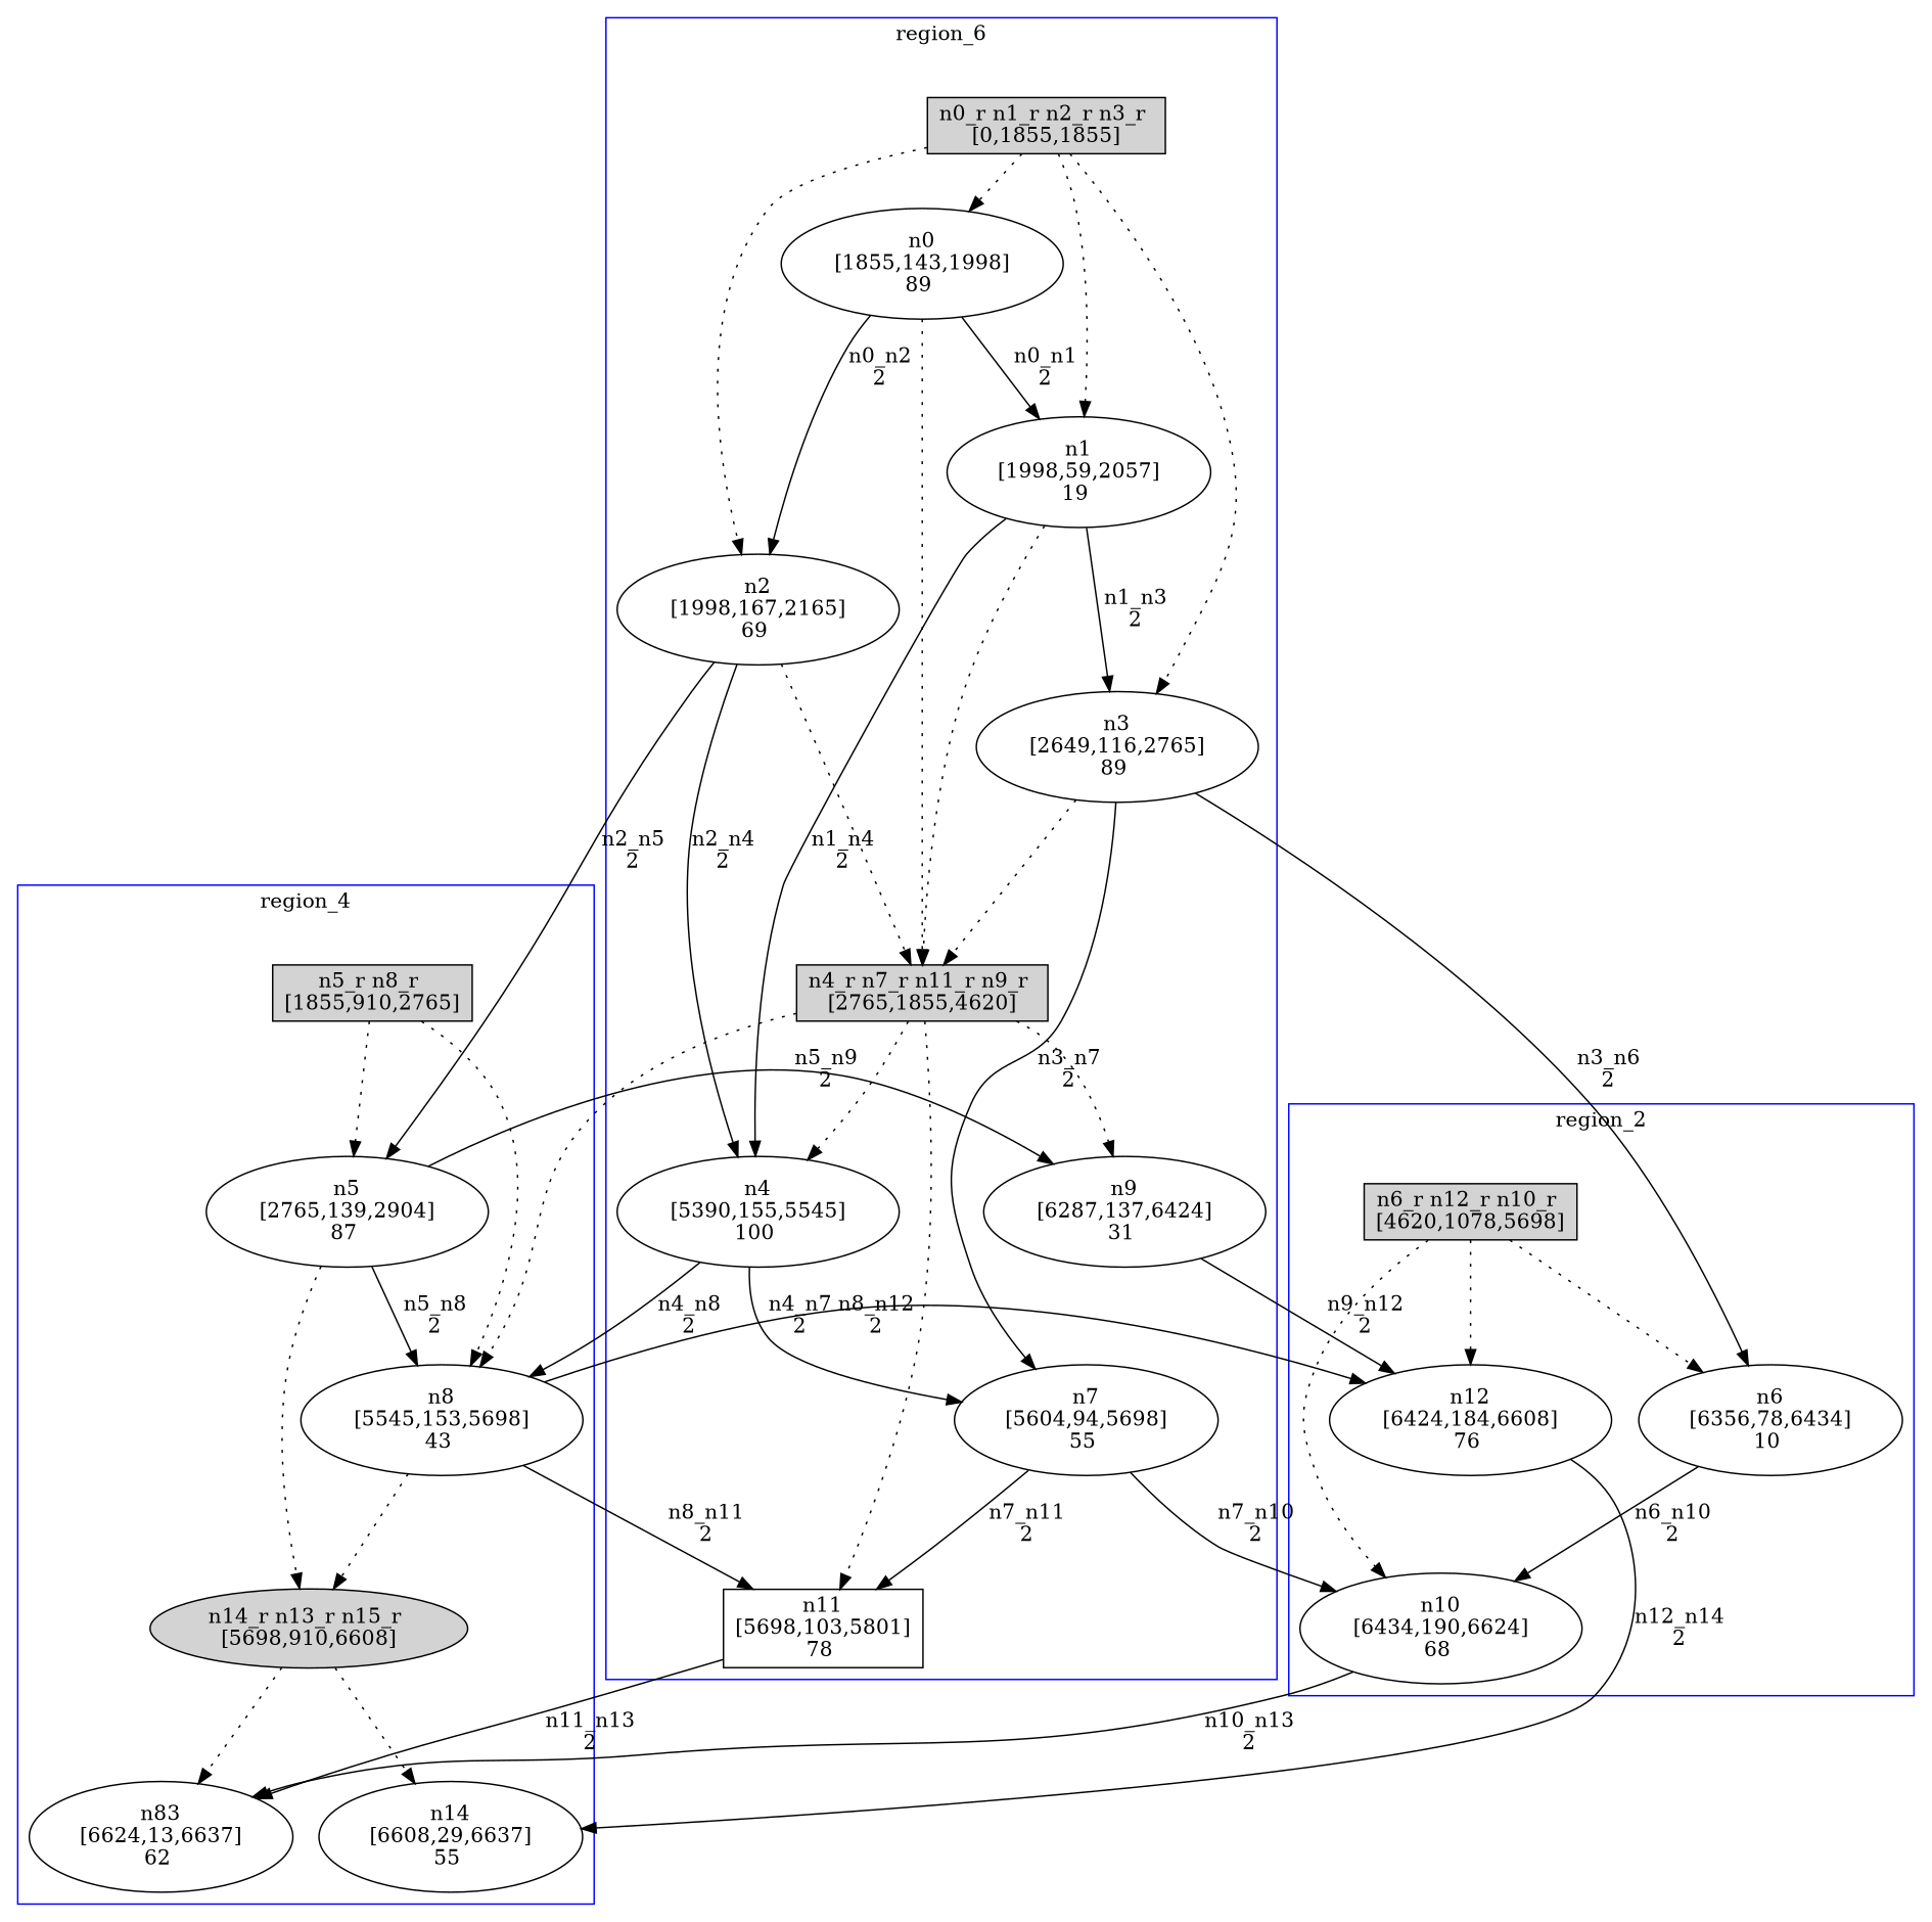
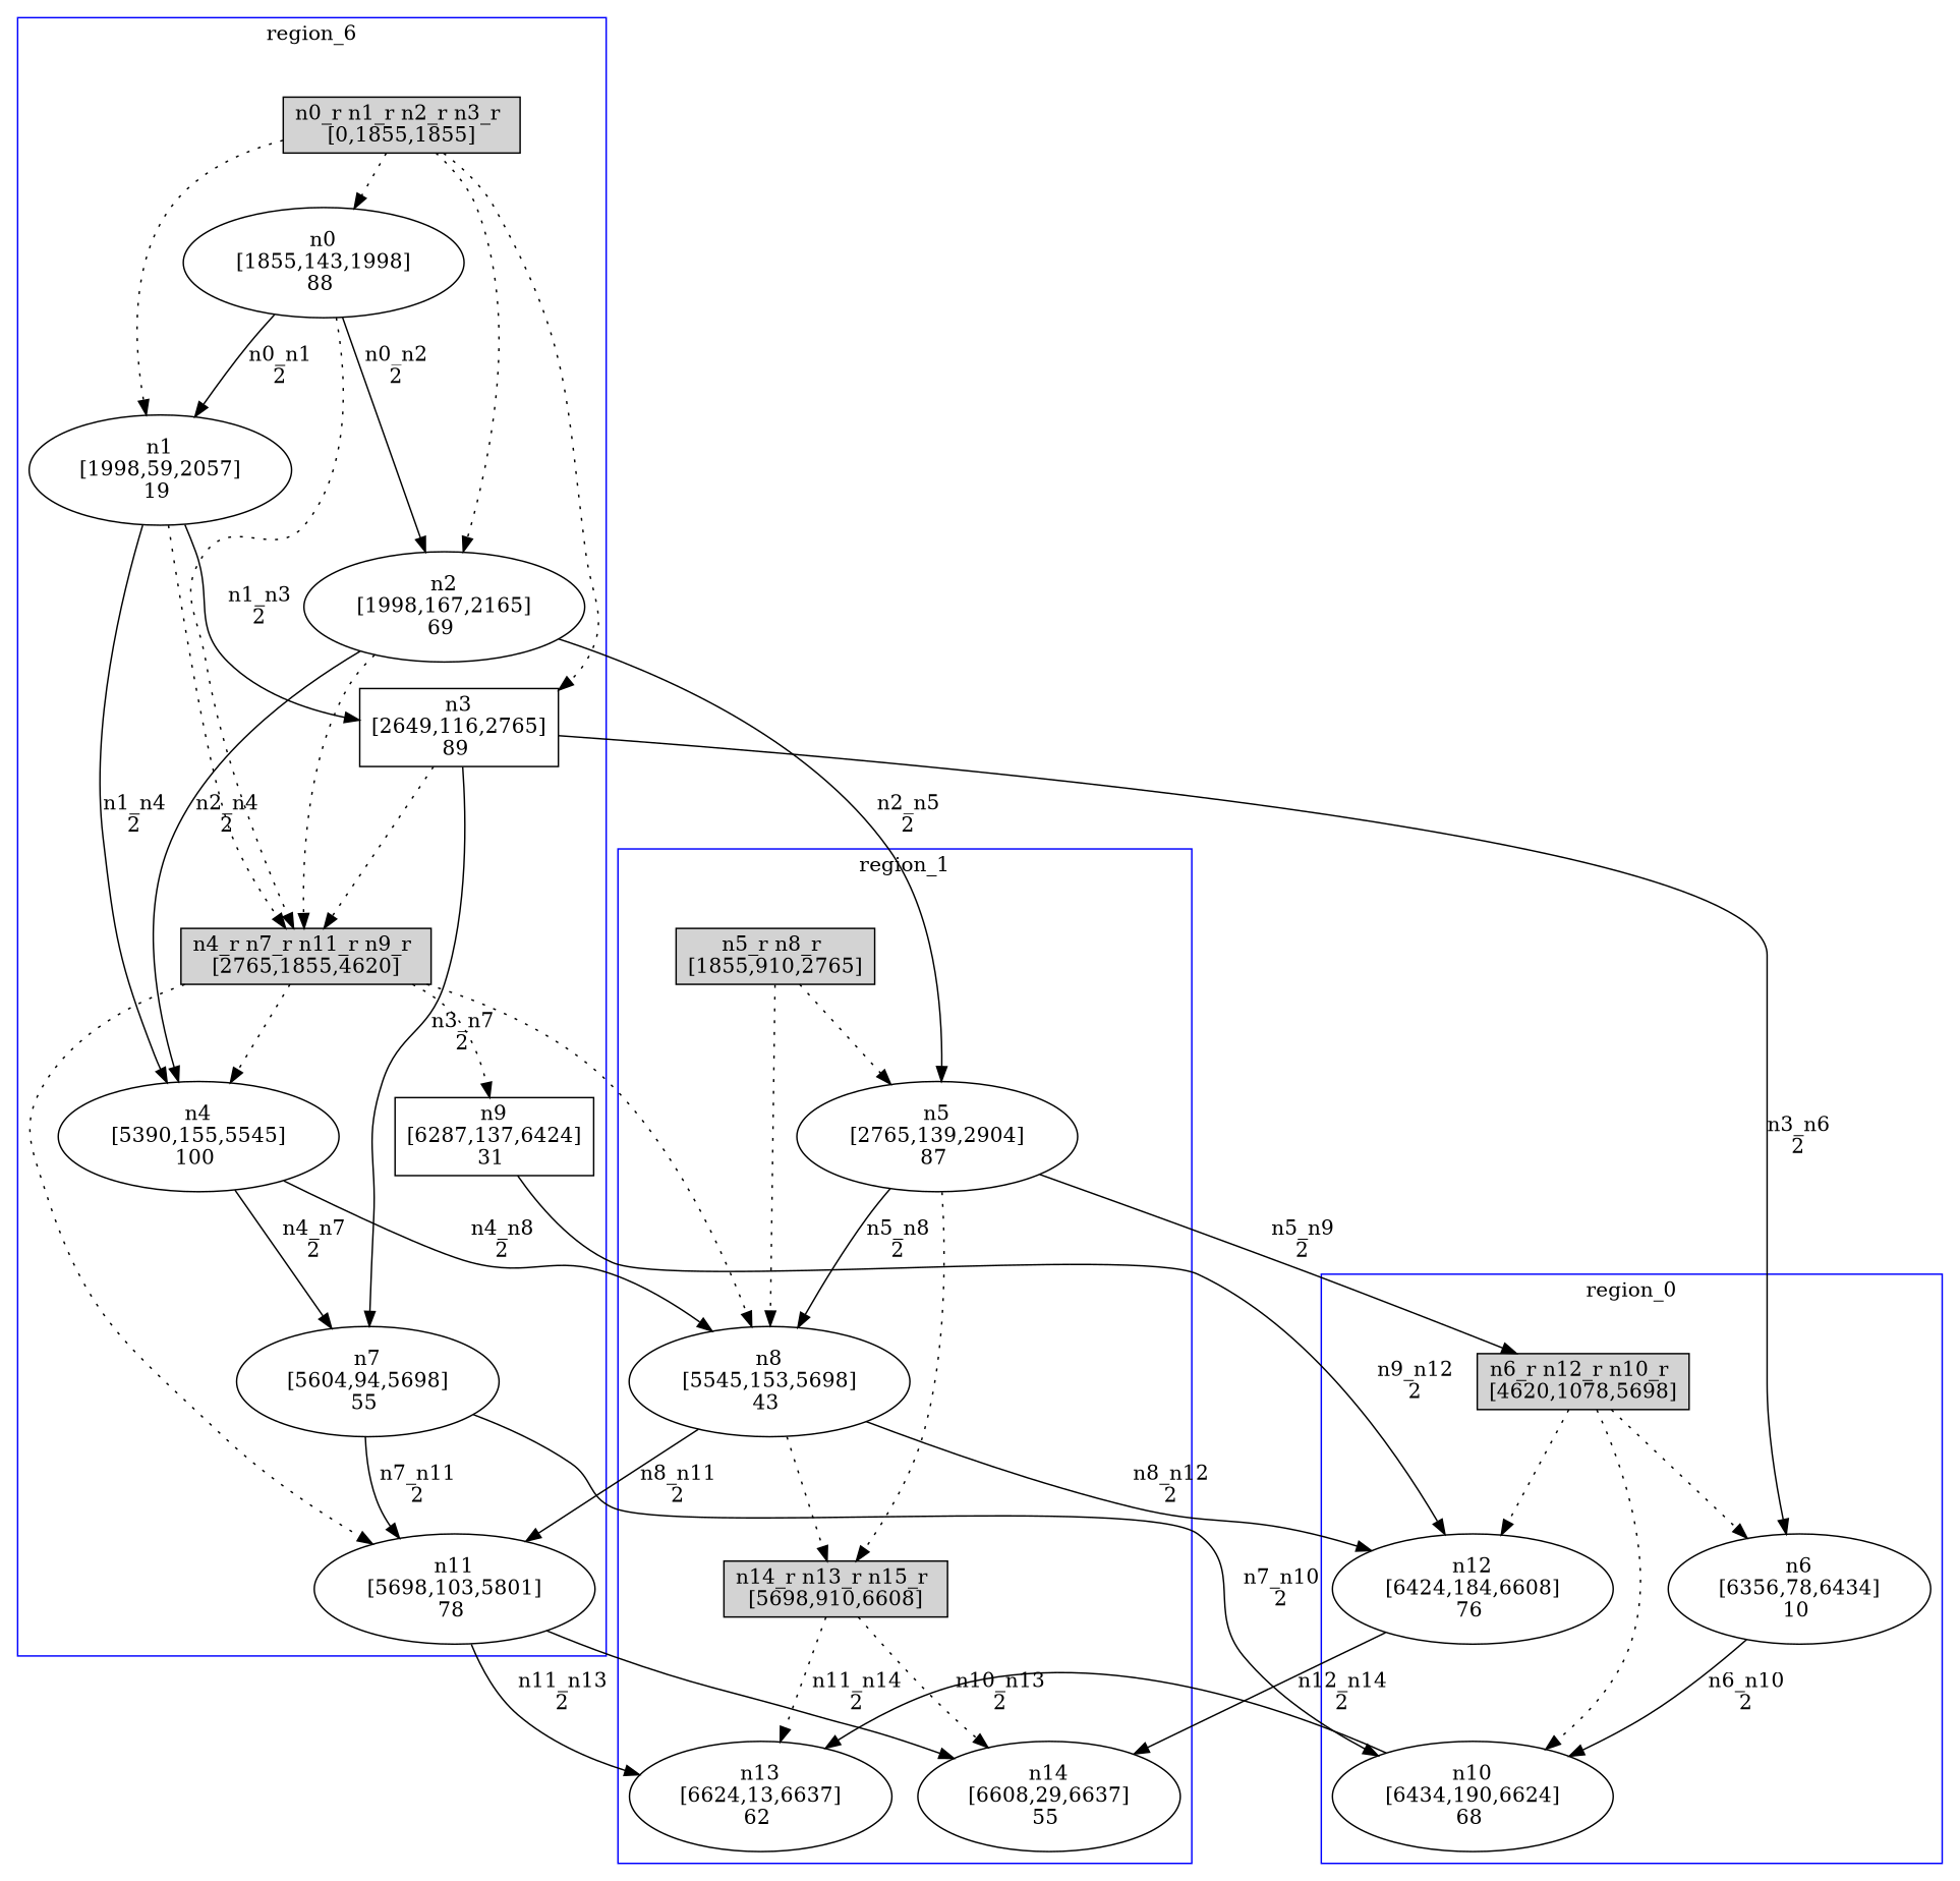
  digraph {
    n1 [label="n0_r n1_r n2_r n3_r \n[0,1855,1855]" shape=box style=filled]
-   n2 [label="n0\n[1855,143,1998]\n89 "]
+   n2 [label="n0\n[1855,143,1998]\n88 "]
    n3 [label="n1\n[1998,59,2057]\n19 "]
    n4 [label="n2\n[1998,167,2165]\n69 "]
-   n5 [label="n3\n[2649,116,2765]\n89 "]
+   n5 [label="n3\n[2649,116,2765]\n89 " shape=box]
    n6 [label="n4_r n7_r n11_r n9_r \n[2765,1855,4620]" shape=box style=filled]
    n7 [label="n4\n[5390,155,5545]\n100 "]
    n8 [label="n7\n[5604,94,5698]\n55 "]
-   n9 [label="n11\n[5698,103,5801]\n78 " shape=box]
-   n10 [label="n9\n[6287,137,6424]\n31 "]
+   n9 [label="n11\n[5698,103,5801]\n78 "]
+   n10 [label="n9\n[6287,137,6424]\n31 " shape=box]
    n11 [label="n5_r n8_r \n[1855,910,2765]" shape=box style=filled]
    n12 [label="n5\n[2765,139,2904]\n87 "]
    n13 [label="n8\n[5545,153,5698]\n43 "]
-   n14 [label="n14_r n13_r n15_r \n[5698,910,6608]" shape=ellipse style=filled]
+   n14 [label="n14_r n13_r n15_r \n[5698,910,6608]" shape=box style=filled]
    n15 [label="n14\n[6608,29,6637]\n55 "]
-   n16 [label="n83\n[6624,13,6637]\n62 "]
+   n16 [label="n13\n[6624,13,6637]\n62 "]
    n17 [label="n6_r n12_r n10_r \n[4620,1078,5698]" shape=box style=filled]
    n18 [label="n6\n[6356,78,6434]\n10 "]
    n19 [label="n12\n[6424,184,6608]\n76 "]
    n20 [label="n10\n[6434,190,6624]\n68 "]
    subgraph cluster_1 {
      color=blue
      label=region_6
      stytle=filled
      n1
      n2
      n3
      n4
      n5
      n6
      n7
      n8
      n9
      n10
    }
    subgraph cluster_2 {
      color=blue
-     label=region_4
+     label=region_1
      stytle=filled
      n11
      n12
      n13
      n14
      n15
      n16
    }
    subgraph cluster_3 {
      color=blue
-     label=region_2
+     label=region_0
      stytle=filled
      n17
      n18
      n19
      n20
    }
    n1 -> n2 [style=dotted]
    n1 -> n3 [style=dotted]
    n1 -> n4 [style=dotted]
    n1 -> n5 [style=dotted]
    n2 -> n3 [label="n0_n1\n2"]
    n2 -> n4 [label="n0_n2\n2"]
    n2 -> n6 [style=dotted]
    n3 -> n5 [label="n1_n3\n2"]
    n3 -> n6 [style=dotted]
    n3 -> n7 [label="n1_n4\n2"]
    n4 -> n6 [style=dotted]
    n4 -> n7 [label="n2_n4\n2"]
    n4 -> n12 [label="n2_n5\n2"]
    n5 -> n6 [style=dotted]
    n5 -> n8 [label="n3_n7\n2"]
    n5 -> n18 [label="n3_n6\n2"]
    n6 -> n7 [style=dotted]
    n6 -> n9 [style=dotted]
    n6 -> n10 [style=dotted]
    n6 -> n13 [style=dotted]
    n7 -> n8 [label="n4_n7\n2"]
    n7 -> n13 [label="n4_n8\n2"]
    n8 -> n9 [label="n7_n11\n2"]
    n8 -> n20 [label="n7_n10\n2"]
+   n9 -> n15 [label="n11_n14\n2"]
    n9 -> n16 [label="n11_n13\n2"]
    n10 -> n19 [label="n9_n12\n2"]
    n11 -> n12 [style=dotted]
    n11 -> n13 [style=dotted]
-   n12 -> n10 [label="n5_n9\n2"]
+   n12 -> n17 [label="n5_n9\n2"]
    n12 -> n13 [label="n5_n8\n2"]
    n12 -> n14 [style=dotted]
    n13 -> n9 [label="n8_n11\n2"]
    n13 -> n14 [style=dotted]
    n13 -> n19 [label="n8_n12\n2"]
    n14 -> n15 [style=dotted]
    n14 -> n16 [style=dotted]
    n17 -> n18 [style=dotted]
    n17 -> n19 [style=dotted]
    n17 -> n20 [style=dotted]
    n18 -> n20 [label="n6_n10\n2"]
    n19 -> n15 [label="n12_n14\n2"]
    n20 -> n16 [label="n10_n13\n2"]
  }
